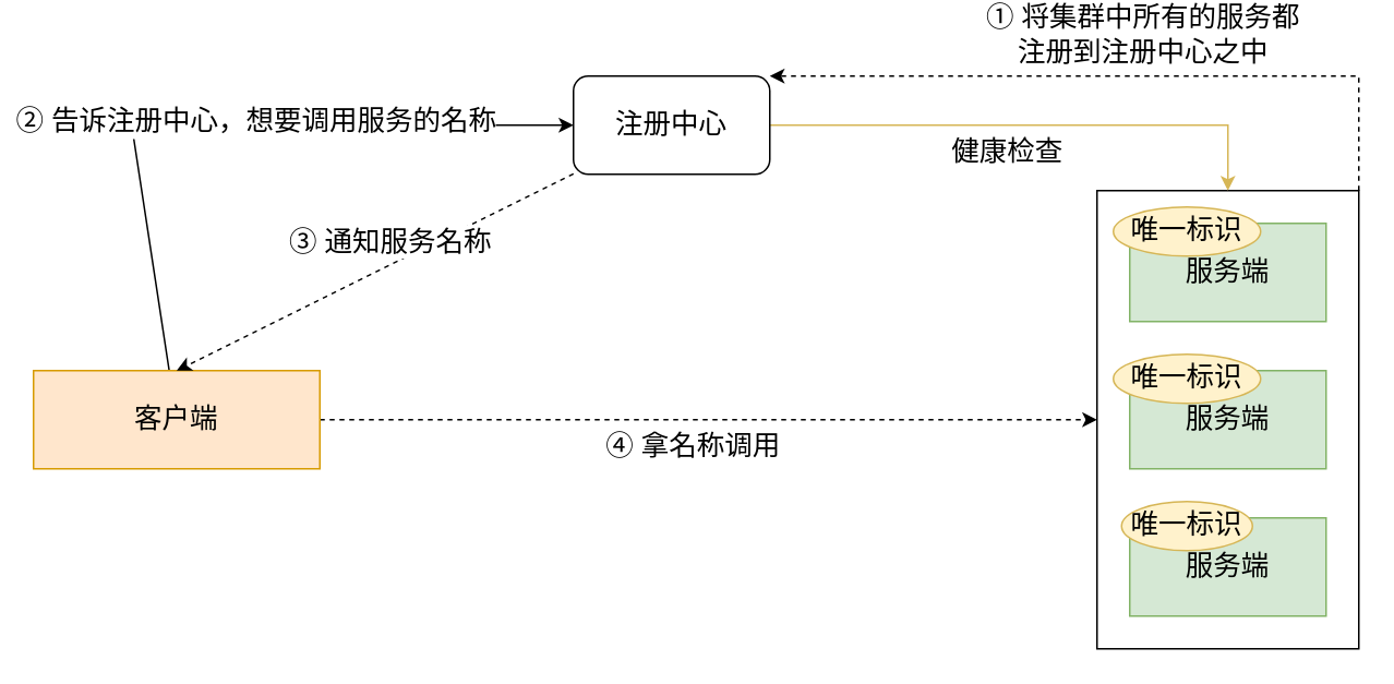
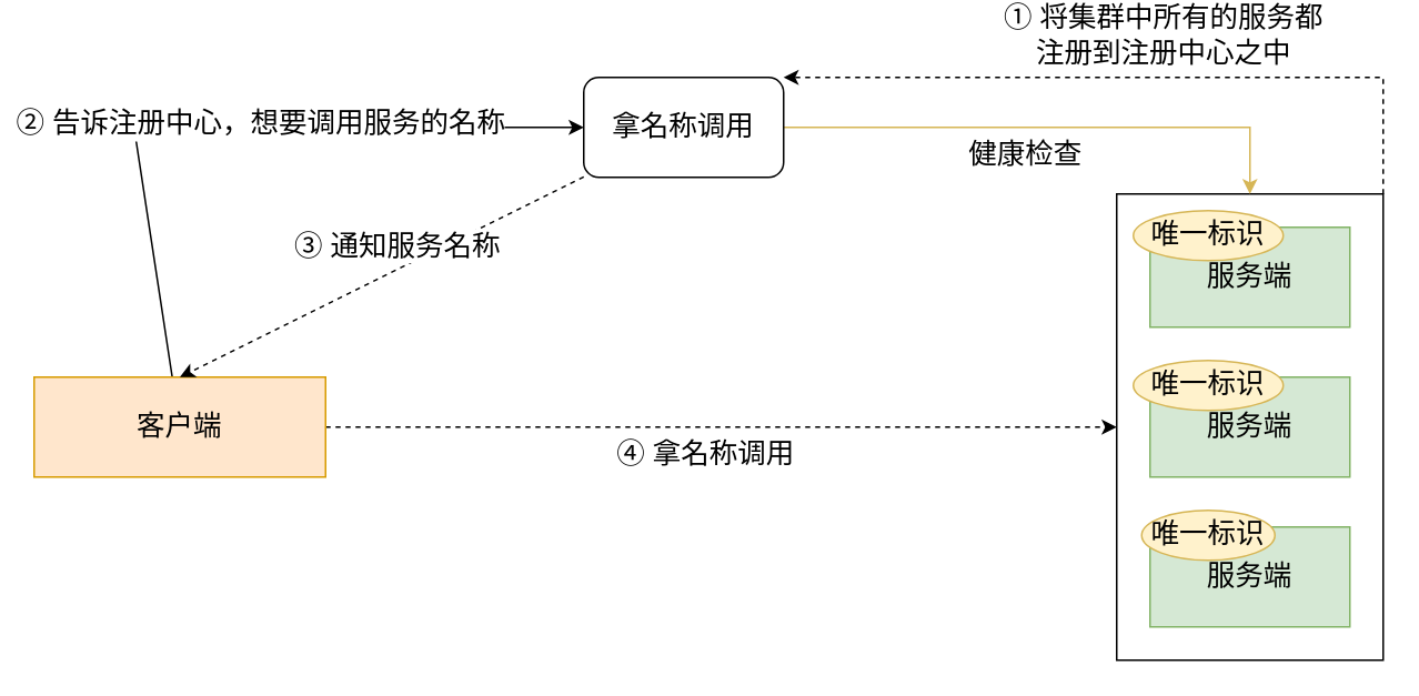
  <mxCell id="0" />
  <mxCell id="1" parent="0" />
  <mxCell id="2" style="edgeStyle=none;rounded=0;orthogonalLoop=1;jettySize=auto;html=1;entryX=0;entryY=0.5;entryDx=0;entryDy=0;fontSize=17;" edge="1" parent="1" source="6" target="17"><mxGeometry relative="1" as="geometry"><Array as="points"><mxPoint x="80" y="50" /></Array></mxGeometry></mxCell>
  <mxCell id="3" value="② 告诉注册中心，想要调用服务的名称" style="edgeLabel;html=1;align=center;verticalAlign=middle;resizable=0;points=[];fontSize=17;" vertex="1" connectable="0" parent="2"><mxGeometry x="0.078" y="3" relative="1" as="geometry"><mxPoint as="offset" /></mxGeometry></mxCell>
  <mxCell id="4" style="edgeStyle=none;rounded=0;orthogonalLoop=1;jettySize=auto;html=1;entryX=0;entryY=0.5;entryDx=0;entryDy=0;dashed=1;fontSize=17;" edge="1" parent="1" source="6" target="9"><mxGeometry relative="1" as="geometry" /></mxCell>
  <mxCell id="5" value="④ 拿名称调用" style="edgeLabel;html=1;align=center;verticalAlign=top;resizable=0;points=[];fontSize=17;" vertex="1" connectable="0" parent="4"><mxGeometry x="-0.046" relative="1" as="geometry"><mxPoint as="offset" /></mxGeometry></mxCell>
  <mxCell id="6" value="&lt;font style=&quot;font-size: 17px&quot;&gt;客户端&lt;/font&gt;" style="rounded=0;whiteSpace=wrap;html=1;fillColor=#ffe6cc;strokeColor=#d79b00;" vertex="1" parent="1"><mxGeometry x="20" y="200" width="175" height="60" as="geometry" /></mxCell>
  <mxCell id="7" style="edgeStyle=none;rounded=0;orthogonalLoop=1;jettySize=auto;html=1;entryX=1;entryY=0;entryDx=0;entryDy=0;fontSize=17;dashed=1;exitX=1;exitY=0;exitDx=0;exitDy=0;" edge="1" parent="1" source="9" target="17"><mxGeometry relative="1" as="geometry"><Array as="points"><mxPoint x="830" y="50" /><mxPoint x="830" y="20" /><mxPoint x="760" y="20" /></Array></mxGeometry></mxCell>
  <mxCell id="8" value="① 将集群中所有的服务都&lt;br&gt;注册到注册中心之中" style="edgeLabel;html=1;align=center;verticalAlign=bottom;resizable=0;points=[];fontSize=17;" vertex="1" connectable="0" parent="7"><mxGeometry x="-0.055" y="-3" relative="1" as="geometry"><mxPoint as="offset" /></mxGeometry></mxCell>
  <mxCell id="9" value="" style="rounded=0;whiteSpace=wrap;html=1;fontSize=17;" vertex="1" parent="1"><mxGeometry x="670" y="90" width="160" height="280" as="geometry" /></mxCell>
  <mxCell id="10" value="服务端" style="rounded=0;whiteSpace=wrap;html=1;fontSize=17;fillColor=#d5e8d4;strokeColor=#82b366;" vertex="1" parent="1"><mxGeometry x="690" y="200" width="120" height="60" as="geometry" /></mxCell>
  <mxCell id="11" value="服务端" style="rounded=0;whiteSpace=wrap;html=1;fontSize=17;fillColor=#d5e8d4;strokeColor=#82b366;" vertex="1" parent="1"><mxGeometry x="690" y="290" width="120" height="60" as="geometry" /></mxCell>
  <mxCell id="12" value="服务端" style="rounded=0;whiteSpace=wrap;html=1;fontSize=17;fillColor=#d5e8d4;strokeColor=#82b366;" vertex="1" parent="1"><mxGeometry x="690" y="110" width="120" height="60" as="geometry" /></mxCell>
  <mxCell id="13" style="edgeStyle=none;rounded=0;orthogonalLoop=1;jettySize=auto;html=1;entryX=0.5;entryY=0;entryDx=0;entryDy=0;fontSize=17;exitX=1;exitY=0.5;exitDx=0;exitDy=0;fillColor=#fff2cc;strokeColor=#d6b656;" edge="1" parent="1" source="17" target="9"><mxGeometry relative="1" as="geometry"><Array as="points"><mxPoint x="750" y="50" /></Array></mxGeometry></mxCell>
  <mxCell id="14" value="健康检查" style="edgeLabel;html=1;align=center;verticalAlign=top;resizable=0;points=[];fontSize=17;" vertex="1" connectable="0" parent="13"><mxGeometry x="-0.103" relative="1" as="geometry"><mxPoint as="offset" /></mxGeometry></mxCell>
  <mxCell id="15" style="edgeStyle=none;rounded=0;orthogonalLoop=1;jettySize=auto;html=1;entryX=0.5;entryY=0;entryDx=0;entryDy=0;dashed=1;fontSize=17;" edge="1" parent="1" source="17" target="6"><mxGeometry relative="1" as="geometry" /></mxCell>
  <mxCell id="16" value="③ 通知服务名称" style="edgeLabel;html=1;align=center;verticalAlign=bottom;resizable=0;points=[];fontSize=17;" vertex="1" connectable="0" parent="15"><mxGeometry x="-0.079" y="-2" relative="1" as="geometry"><mxPoint as="offset" /></mxGeometry></mxCell>
- <mxCell id="17" value="注册中心" style="rounded=1;whiteSpace=wrap;html=1;fontSize=17;" vertex="1" parent="1"><mxGeometry x="350" y="20" width="120" height="60" as="geometry" /></mxCell>
+ <mxCell id="17" value="拿名称调用" style="rounded=1;whiteSpace=wrap;html=1;fontSize=17;" vertex="1" parent="1"><mxGeometry x="350" y="20" width="120" height="60" as="geometry" /></mxCell>
  <mxCell id="18" value="唯一标识" style="ellipse;whiteSpace=wrap;html=1;fontSize=17;fillColor=#fff2cc;strokeColor=#d6b656;" vertex="1" parent="1"><mxGeometry x="680" y="100" width="90" height="30" as="geometry" /></mxCell>
  <mxCell id="19" value="唯一标识" style="ellipse;whiteSpace=wrap;html=1;fontSize=17;fillColor=#fff2cc;strokeColor=#d6b656;" vertex="1" parent="1"><mxGeometry x="680" y="190" width="90" height="30" as="geometry" /></mxCell>
  <mxCell id="20" value="唯一标识" style="ellipse;whiteSpace=wrap;html=1;fontSize=17;fillColor=#fff2cc;strokeColor=#d6b656;" vertex="1" parent="1"><mxGeometry x="685" y="280" width="80" height="30" as="geometry" /></mxCell>
